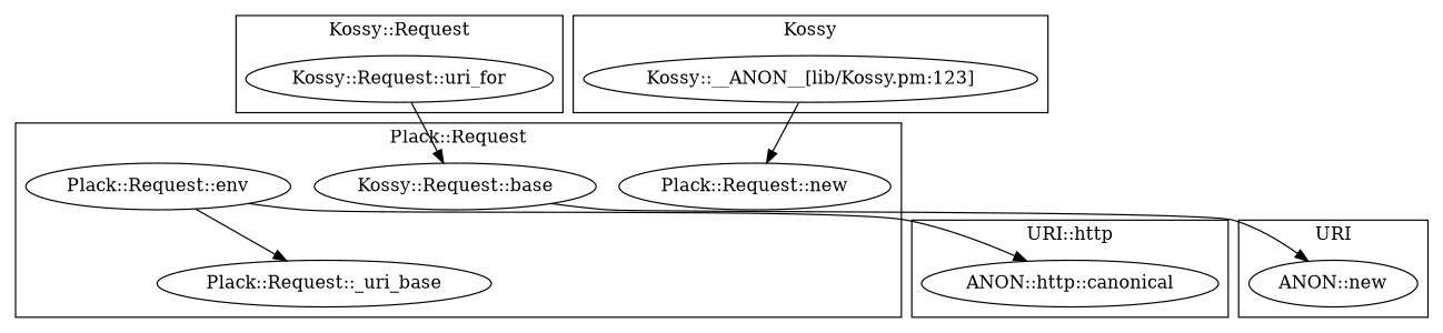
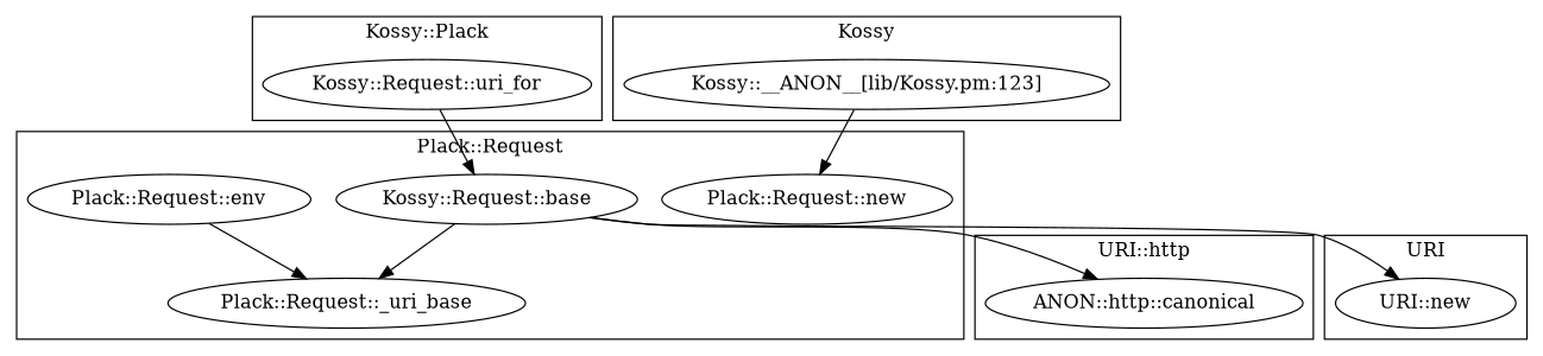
  digraph {
    "Kossy::Request::uri_for"
    "Plack::Request::new"
    "Plack::Request::_uri_base"
    "Plack::Request::env"
    n5 [label="Kossy::Request::base"]
-   "URI::new" [label="ANON::new"]
+   "URI::new"
    n7 [label="ANON::http::canonical"]
    "Kossy::__ANON__[lib/Kossy.pm:123]"
    subgraph cluster_1 {
-     label="Kossy::Request"
+     label="Kossy::Plack"
      "Kossy::Request::uri_for"
    }
    subgraph cluster_2 {
      label="Plack::Request"
      "Plack::Request::new"
      "Plack::Request::_uri_base"
      "Plack::Request::env"
      n5
    }
    subgraph cluster_3 {
      label=URI
      "URI::new"
    }
    subgraph cluster_4 {
      label="URI::http"
      n7
    }
    subgraph cluster_5 {
      label=Kossy
      "Kossy::__ANON__[lib/Kossy.pm:123]"
    }
    "Kossy::Request::uri_for" -> n5
    "Plack::Request::env" -> "Plack::Request::_uri_base"
+   n5 -> "Plack::Request::_uri_base"
    n5 -> "URI::new"
-   "Plack::Request::env" -> n7
+   n5 -> n7
    "Kossy::__ANON__[lib/Kossy.pm:123]" -> "Plack::Request::new"
  }
